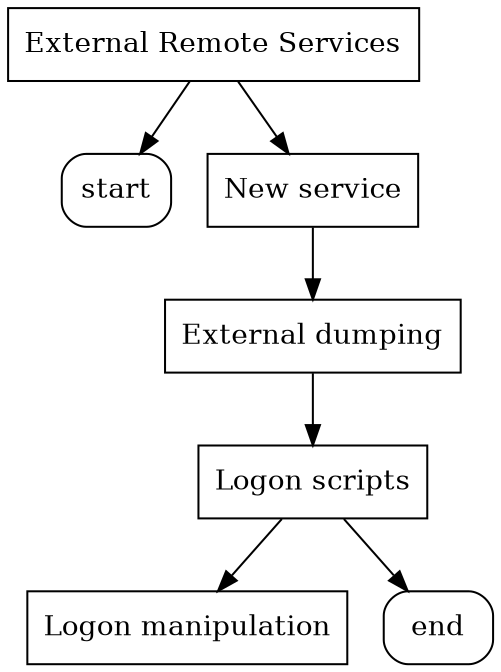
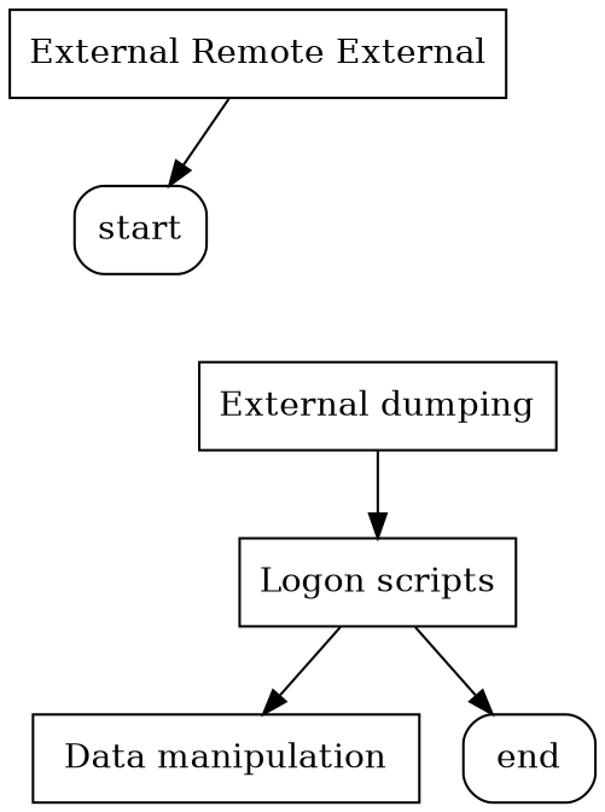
  digraph {
    node [shape=box]
    n1 [label=start style=rounded]
-   n2 [label="External Remote Services"]
-   n3 [label="New service"]
+   n2 [label="External Remote External"]
    n4 [label="External dumping"]
    n5 [label="Logon scripts"]
-   n6 [label="Logon manipulation"]
+   n6 [label="Data manipulation"]
    n7 [label=end style=rounded]
    n2 -> n1
-   n2 -> n3
-   n3 -> n4
    n4 -> n5
    n5 -> n6
    n5 -> n7
  }
